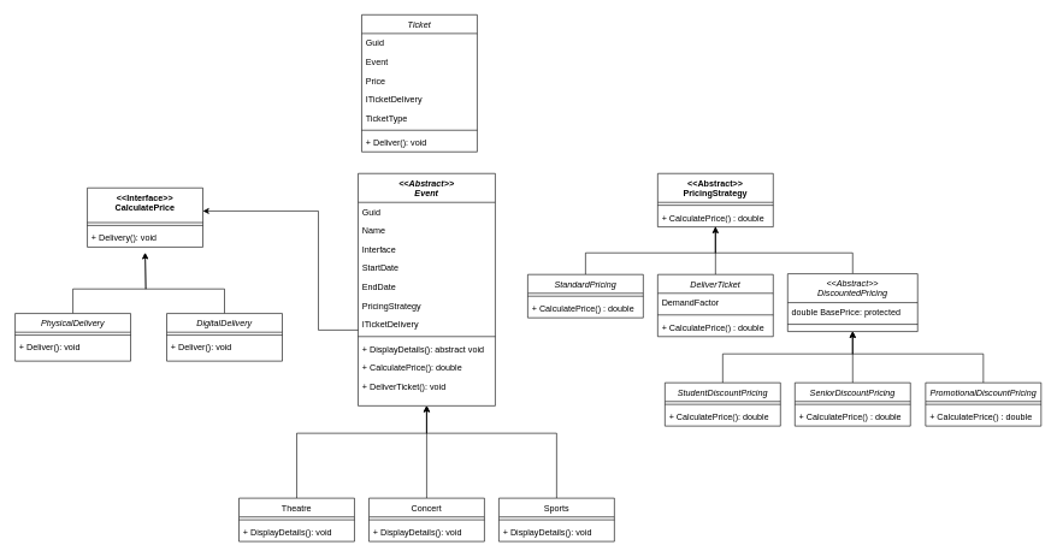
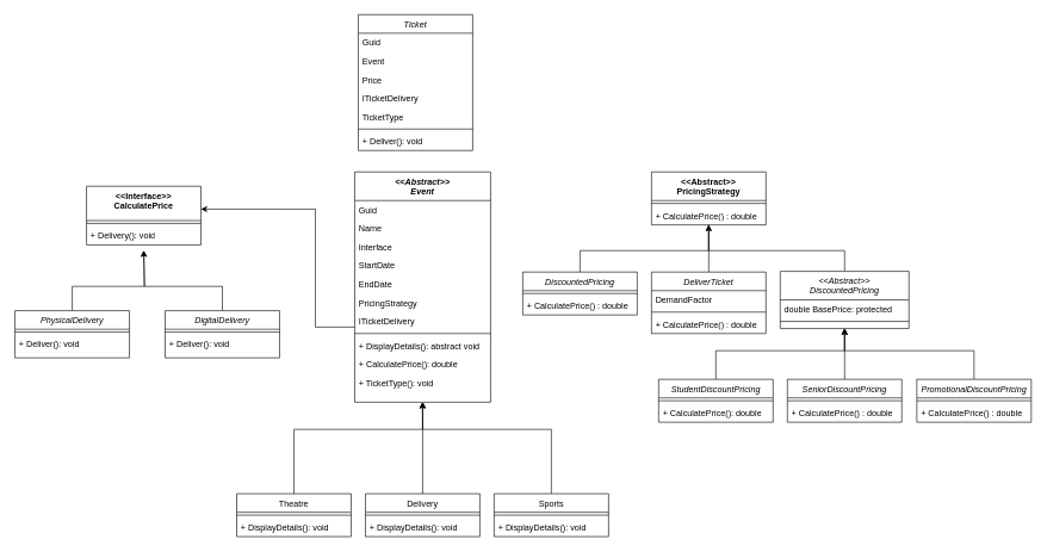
  <mxCell id="0" />
  <mxCell id="1" parent="0" />
  <mxCell id="2" value="&lt;&lt;Abstract&gt;&gt;&#10;Event" style="swimlane;fontStyle=3;align=center;verticalAlign=top;childLayout=stackLayout;horizontal=1;startSize=40;horizontalStack=0;resizeParent=1;resizeLast=0;collapsible=1;marginBottom=0;rounded=0;shadow=0;strokeWidth=1;" parent="1" vertex="1"><mxGeometry x="495" y="240" width="190" height="322" as="geometry"><mxRectangle x="230" y="140" width="160" height="26" as="alternateBounds" /></mxGeometry></mxCell>
  <mxCell id="3" value="Guid" style="text;align=left;verticalAlign=top;spacingLeft=4;spacingRight=4;overflow=hidden;rotatable=0;points=[[0,0.5],[1,0.5]];portConstraint=eastwest;" parent="2" vertex="1"><mxGeometry y="40" width="190" height="26" as="geometry" /></mxCell>
  <mxCell id="4" value="Name" style="text;align=left;verticalAlign=top;spacingLeft=4;spacingRight=4;overflow=hidden;rotatable=0;points=[[0,0.5],[1,0.5]];portConstraint=eastwest;" parent="2" vertex="1"><mxGeometry y="66" width="190" height="26" as="geometry" /></mxCell>
  <mxCell id="5" value="Interface" style="text;align=left;verticalAlign=top;spacingLeft=4;spacingRight=4;overflow=hidden;rotatable=0;points=[[0,0.5],[1,0.5]];portConstraint=eastwest;" parent="2" vertex="1"><mxGeometry y="92" width="190" height="26" as="geometry" /></mxCell>
  <mxCell id="6" value="StartDate" style="text;align=left;verticalAlign=top;spacingLeft=4;spacingRight=4;overflow=hidden;rotatable=0;points=[[0,0.5],[1,0.5]];portConstraint=eastwest;" parent="2" vertex="1"><mxGeometry y="118" width="190" height="26" as="geometry" /></mxCell>
  <mxCell id="7" value="EndDate" style="text;align=left;verticalAlign=top;spacingLeft=4;spacingRight=4;overflow=hidden;rotatable=0;points=[[0,0.5],[1,0.5]];portConstraint=eastwest;" parent="2" vertex="1"><mxGeometry y="144" width="190" height="26" as="geometry" /></mxCell>
  <mxCell id="8" value="PricingStrategy" style="text;align=left;verticalAlign=top;spacingLeft=4;spacingRight=4;overflow=hidden;rotatable=0;points=[[0,0.5],[1,0.5]];portConstraint=eastwest;" parent="2" vertex="1"><mxGeometry y="170" width="190" height="26" as="geometry" /></mxCell>
  <mxCell id="9" value="ITicketDelivery" style="text;align=left;verticalAlign=top;spacingLeft=4;spacingRight=4;overflow=hidden;rotatable=0;points=[[0,0.5],[1,0.5]];portConstraint=eastwest;" parent="2" vertex="1"><mxGeometry y="196" width="190" height="26" as="geometry" /></mxCell>
  <mxCell id="10" value="" style="line;html=1;strokeWidth=1;align=left;verticalAlign=middle;spacingTop=-1;spacingLeft=3;spacingRight=3;rotatable=0;labelPosition=right;points=[];portConstraint=eastwest;" parent="2" vertex="1"><mxGeometry y="222" width="190" height="8" as="geometry" /></mxCell>
  <mxCell id="11" value="+ DisplayDetails(): abstract void" style="text;align=left;verticalAlign=top;spacingLeft=4;spacingRight=4;overflow=hidden;rotatable=0;points=[[0,0.5],[1,0.5]];portConstraint=eastwest;" parent="2" vertex="1"><mxGeometry y="230" width="190" height="26" as="geometry" /></mxCell>
  <mxCell id="12" value="+ CalculatePrice(): double" style="text;align=left;verticalAlign=top;spacingLeft=4;spacingRight=4;overflow=hidden;rotatable=0;points=[[0,0.5],[1,0.5]];portConstraint=eastwest;" parent="2" vertex="1"><mxGeometry y="256" width="190" height="26" as="geometry" /></mxCell>
- <mxCell id="13" value="+ DeliverTicket(): void" style="text;align=left;verticalAlign=top;spacingLeft=4;spacingRight=4;overflow=hidden;rotatable=0;points=[[0,0.5],[1,0.5]];portConstraint=eastwest;" parent="2" vertex="1"><mxGeometry y="282" width="190" height="26" as="geometry" /></mxCell>
+ <mxCell id="13" value="+ TicketType(): void" style="text;align=left;verticalAlign=top;spacingLeft=4;spacingRight=4;overflow=hidden;rotatable=0;points=[[0,0.5],[1,0.5]];portConstraint=eastwest;" parent="2" vertex="1"><mxGeometry y="282" width="190" height="26" as="geometry" /></mxCell>
  <mxCell id="14" style="edgeStyle=orthogonalEdgeStyle;rounded=0;orthogonalLoop=1;jettySize=auto;html=1;entryX=0.5;entryY=1;entryDx=0;entryDy=0;" parent="1" source="15" target="2" edge="1"><mxGeometry relative="1" as="geometry" /></mxCell>
- <mxCell id="15" value="Concert" style="swimlane;fontStyle=0;align=center;verticalAlign=top;childLayout=stackLayout;horizontal=1;startSize=26;horizontalStack=0;resizeParent=1;resizeLast=0;collapsible=1;marginBottom=0;rounded=0;shadow=0;strokeWidth=1;" parent="1" vertex="1"><mxGeometry x="510" y="690" width="160" height="60" as="geometry"><mxRectangle x="130" y="380" width="160" height="26" as="alternateBounds" /></mxGeometry></mxCell>
+ <mxCell id="15" value="Delivery" style="swimlane;fontStyle=0;align=center;verticalAlign=top;childLayout=stackLayout;horizontal=1;startSize=26;horizontalStack=0;resizeParent=1;resizeLast=0;collapsible=1;marginBottom=0;rounded=0;shadow=0;strokeWidth=1;" parent="1" vertex="1"><mxGeometry x="510" y="690" width="160" height="60" as="geometry"><mxRectangle x="130" y="380" width="160" height="26" as="alternateBounds" /></mxGeometry></mxCell>
  <mxCell id="16" value="" style="line;html=1;strokeWidth=1;align=left;verticalAlign=middle;spacingTop=-1;spacingLeft=3;spacingRight=3;rotatable=0;labelPosition=right;points=[];portConstraint=eastwest;" parent="15" vertex="1"><mxGeometry y="26" width="160" height="8" as="geometry" /></mxCell>
  <mxCell id="17" value="+ DisplayDetails(): void" style="text;align=left;verticalAlign=top;spacingLeft=4;spacingRight=4;overflow=hidden;rotatable=0;points=[[0,0.5],[1,0.5]];portConstraint=eastwest;" vertex="1" parent="15"><mxGeometry y="34" width="160" height="26" as="geometry" /></mxCell>
  <mxCell id="18" style="edgeStyle=orthogonalEdgeStyle;rounded=0;orthogonalLoop=1;jettySize=auto;html=1;entryX=0.5;entryY=1;entryDx=0;entryDy=0;" parent="1" source="19" target="2" edge="1"><mxGeometry relative="1" as="geometry"><Array as="points"><mxPoint x="770" y="600" /><mxPoint x="590" y="600" /></Array></mxGeometry></mxCell>
  <mxCell id="19" value="Sports" style="swimlane;fontStyle=0;align=center;verticalAlign=top;childLayout=stackLayout;horizontal=1;startSize=26;horizontalStack=0;resizeParent=1;resizeLast=0;collapsible=1;marginBottom=0;rounded=0;shadow=0;strokeWidth=1;" parent="1" vertex="1"><mxGeometry x="690" y="690" width="160" height="60" as="geometry"><mxRectangle x="340" y="380" width="170" height="26" as="alternateBounds" /></mxGeometry></mxCell>
  <mxCell id="20" value="" style="line;html=1;strokeWidth=1;align=left;verticalAlign=middle;spacingTop=-1;spacingLeft=3;spacingRight=3;rotatable=0;labelPosition=right;points=[];portConstraint=eastwest;" parent="19" vertex="1"><mxGeometry y="26" width="160" height="8" as="geometry" /></mxCell>
  <mxCell id="21" value="+ DisplayDetails(): void" style="text;align=left;verticalAlign=top;spacingLeft=4;spacingRight=4;overflow=hidden;rotatable=0;points=[[0,0.5],[1,0.5]];portConstraint=eastwest;" vertex="1" parent="19"><mxGeometry y="34" width="160" height="26" as="geometry" /></mxCell>
  <mxCell id="22" style="edgeStyle=orthogonalEdgeStyle;rounded=0;orthogonalLoop=1;jettySize=auto;html=1;entryX=0.5;entryY=1;entryDx=0;entryDy=0;" parent="1" source="23" target="2" edge="1"><mxGeometry relative="1" as="geometry"><Array as="points"><mxPoint x="410" y="600" /><mxPoint x="590" y="600" /></Array></mxGeometry></mxCell>
  <mxCell id="23" value="Theatre" style="swimlane;fontStyle=0;align=center;verticalAlign=top;childLayout=stackLayout;horizontal=1;startSize=26;horizontalStack=0;resizeParent=1;resizeLast=0;collapsible=1;marginBottom=0;rounded=0;shadow=0;strokeWidth=1;" parent="1" vertex="1"><mxGeometry x="330" y="690" width="160" height="60" as="geometry"><mxRectangle x="130" y="380" width="160" height="26" as="alternateBounds" /></mxGeometry></mxCell>
  <mxCell id="24" value="" style="line;html=1;strokeWidth=1;align=left;verticalAlign=middle;spacingTop=-1;spacingLeft=3;spacingRight=3;rotatable=0;labelPosition=right;points=[];portConstraint=eastwest;" parent="23" vertex="1"><mxGeometry y="26" width="160" height="8" as="geometry" /></mxCell>
  <mxCell id="25" value="+ DisplayDetails(): void" style="text;align=left;verticalAlign=top;spacingLeft=4;spacingRight=4;overflow=hidden;rotatable=0;points=[[0,0.5],[1,0.5]];portConstraint=eastwest;" vertex="1" parent="23"><mxGeometry y="34" width="160" height="26" as="geometry" /></mxCell>
  <mxCell id="26" style="edgeStyle=orthogonalEdgeStyle;rounded=0;orthogonalLoop=1;jettySize=auto;html=1;endArrow=none;" parent="1" source="27" target="45" edge="1"><mxGeometry relative="1" as="geometry"><Array as="points"><mxPoint x="810" y="350" /><mxPoint x="990" y="350" /></Array></mxGeometry></mxCell>
- <mxCell id="27" value="StandardPricing" style="swimlane;fontStyle=2;align=center;verticalAlign=top;childLayout=stackLayout;horizontal=1;startSize=26;horizontalStack=0;resizeParent=1;resizeLast=0;collapsible=1;marginBottom=0;rounded=0;shadow=0;strokeWidth=1;" parent="1" vertex="1"><mxGeometry x="730" y="380" width="160" height="60" as="geometry"><mxRectangle x="230" y="140" width="160" height="26" as="alternateBounds" /></mxGeometry></mxCell>
+ <mxCell id="27" value="DiscountedPricing" style="swimlane;fontStyle=2;align=center;verticalAlign=top;childLayout=stackLayout;horizontal=1;startSize=26;horizontalStack=0;resizeParent=1;resizeLast=0;collapsible=1;marginBottom=0;rounded=0;shadow=0;strokeWidth=1;" parent="1" vertex="1"><mxGeometry x="730" y="380" width="160" height="60" as="geometry"><mxRectangle x="230" y="140" width="160" height="26" as="alternateBounds" /></mxGeometry></mxCell>
  <mxCell id="28" value="" style="line;html=1;strokeWidth=1;align=left;verticalAlign=middle;spacingTop=-1;spacingLeft=3;spacingRight=3;rotatable=0;labelPosition=right;points=[];portConstraint=eastwest;" parent="27" vertex="1"><mxGeometry y="26" width="160" height="8" as="geometry" /></mxCell>
  <mxCell id="29" value="+ CalculatePrice() : double" style="text;strokeColor=none;fillColor=none;align=left;verticalAlign=top;spacingLeft=4;spacingRight=4;overflow=hidden;rotatable=0;points=[[0,0.5],[1,0.5]];portConstraint=eastwest;whiteSpace=wrap;html=1;" parent="27" vertex="1"><mxGeometry y="34" width="160" height="26" as="geometry" /></mxCell>
  <mxCell id="30" style="edgeStyle=orthogonalEdgeStyle;rounded=0;orthogonalLoop=1;jettySize=auto;html=1;" parent="1" source="31" target="47" edge="1"><mxGeometry relative="1" as="geometry"><Array as="points"><mxPoint x="1180" y="350" /><mxPoint x="990" y="350" /></Array></mxGeometry></mxCell>
  <mxCell id="31" value="&lt;&lt;Abstract&gt;&gt;&#10;DiscountedPricing" style="swimlane;fontStyle=2;align=center;verticalAlign=top;childLayout=stackLayout;horizontal=1;startSize=40;horizontalStack=0;resizeParent=1;resizeLast=0;collapsible=1;marginBottom=0;rounded=0;shadow=0;strokeWidth=1;" parent="1" vertex="1"><mxGeometry x="1090" y="379" width="180" height="80" as="geometry"><mxRectangle x="230" y="140" width="160" height="26" as="alternateBounds" /></mxGeometry></mxCell>
  <mxCell id="32" value="double BasePrice: protected" style="text;align=left;verticalAlign=top;spacingLeft=4;spacingRight=4;overflow=hidden;rotatable=0;points=[[0,0.5],[1,0.5]];portConstraint=eastwest;" parent="31" vertex="1"><mxGeometry y="40" width="180" height="26" as="geometry" /></mxCell>
  <mxCell id="33" value="" style="line;html=1;strokeWidth=1;align=left;verticalAlign=middle;spacingTop=-1;spacingLeft=3;spacingRight=3;rotatable=0;labelPosition=right;points=[];portConstraint=eastwest;" parent="31" vertex="1"><mxGeometry y="66" width="180" height="8" as="geometry" /></mxCell>
  <mxCell id="34" style="edgeStyle=orthogonalEdgeStyle;rounded=0;orthogonalLoop=1;jettySize=auto;html=1;" parent="1" source="35" edge="1"><mxGeometry relative="1" as="geometry"><mxPoint y="350" as="targetPoint" x="200" /><Array as="points"><mxPoint x="100" y="400" /><mxPoint x="201" y="400" /></Array></mxGeometry></mxCell>
  <mxCell id="35" value="PhysicalDelivery" style="swimlane;fontStyle=2;align=center;verticalAlign=top;childLayout=stackLayout;horizontal=1;startSize=26;horizontalStack=0;resizeParent=1;resizeLast=0;collapsible=1;marginBottom=0;rounded=0;shadow=0;strokeWidth=1;" parent="1" vertex="1"><mxGeometry x="20" y="434" width="160" height="66" as="geometry"><mxRectangle x="230" y="140" width="160" height="26" as="alternateBounds" /></mxGeometry></mxCell>
  <mxCell id="36" value="" style="line;html=1;strokeWidth=1;align=left;verticalAlign=middle;spacingTop=-1;spacingLeft=3;spacingRight=3;rotatable=0;labelPosition=right;points=[];portConstraint=eastwest;" parent="35" vertex="1"><mxGeometry y="26" width="160" height="8" as="geometry" /></mxCell>
  <mxCell id="37" value="+ Deliver(): void" style="text;align=left;verticalAlign=top;spacingLeft=4;spacingRight=4;overflow=hidden;rotatable=0;points=[[0,0.5],[1,0.5]];portConstraint=eastwest;" parent="35" vertex="1"><mxGeometry y="34" width="160" height="26" as="geometry" /></mxCell>
  <mxCell id="38" style="edgeStyle=orthogonalEdgeStyle;rounded=0;orthogonalLoop=1;jettySize=auto;html=1;" parent="1" source="39" edge="1"><mxGeometry relative="1" as="geometry"><mxPoint y="350" as="targetPoint" x="200" /><Array as="points"><mxPoint x="310" y="400" /><mxPoint x="201" y="400" /></Array></mxGeometry></mxCell>
  <mxCell id="39" value="DigitalDelivery" style="swimlane;fontStyle=2;align=center;verticalAlign=top;childLayout=stackLayout;horizontal=1;startSize=26;horizontalStack=0;resizeParent=1;resizeLast=0;collapsible=1;marginBottom=0;rounded=0;shadow=0;strokeWidth=1;" parent="1" vertex="1"><mxGeometry x="230" y="434" width="160" height="66" as="geometry"><mxRectangle x="230" y="140" width="160" height="26" as="alternateBounds" /></mxGeometry></mxCell>
  <mxCell id="40" value="" style="line;html=1;strokeWidth=1;align=left;verticalAlign=middle;spacingTop=-1;spacingLeft=3;spacingRight=3;rotatable=0;labelPosition=right;points=[];portConstraint=eastwest;" parent="39" vertex="1"><mxGeometry y="26" width="160" height="8" as="geometry" /></mxCell>
  <mxCell id="41" value="+ Deliver(): void" style="text;align=left;verticalAlign=top;spacingLeft=4;spacingRight=4;overflow=hidden;rotatable=0;points=[[0,0.5],[1,0.5]];portConstraint=eastwest;" parent="39" vertex="1"><mxGeometry y="34" width="160" height="26" as="geometry" /></mxCell>
  <mxCell id="42" value="&amp;lt;&amp;lt;Interface&amp;gt;&amp;gt;&lt;div&gt;CalculatePrice&lt;/div&gt;" style="swimlane;fontStyle=1;align=center;verticalAlign=top;childLayout=stackLayout;horizontal=1;startSize=48;horizontalStack=0;resizeParent=1;resizeParentMax=0;resizeLast=0;collapsible=1;marginBottom=0;whiteSpace=wrap;html=1;" parent="1" vertex="1"><mxGeometry x="120" y="260" width="160" height="82" as="geometry" /></mxCell>
  <mxCell id="43" value="" style="line;strokeWidth=1;fillColor=none;align=left;verticalAlign=middle;spacingTop=-1;spacingLeft=3;spacingRight=3;rotatable=0;labelPosition=right;points=[];portConstraint=eastwest;strokeColor=inherit;" parent="42" vertex="1"><mxGeometry y="48" width="160" height="8" as="geometry" /></mxCell>
  <mxCell id="44" value="+ Delivery(): void" style="text;strokeColor=none;fillColor=none;align=left;verticalAlign=top;spacingLeft=4;spacingRight=4;overflow=hidden;rotatable=0;points=[[0,0.5],[1,0.5]];portConstraint=eastwest;whiteSpace=wrap;html=1;" parent="42" vertex="1"><mxGeometry y="56" width="160" height="26" as="geometry" /></mxCell>
  <mxCell id="45" value="&amp;lt;&amp;lt;Abstract&amp;gt;&amp;gt;&lt;div&gt;PricingStrategy&lt;/div&gt;" style="swimlane;fontStyle=1;align=center;verticalAlign=top;childLayout=stackLayout;horizontal=1;startSize=40;horizontalStack=0;resizeParent=1;resizeParentMax=0;resizeLast=0;collapsible=1;marginBottom=0;whiteSpace=wrap;html=1;" parent="1" vertex="1"><mxGeometry x="910" y="240" width="160" height="74" as="geometry" /></mxCell>
  <mxCell id="46" value="" style="line;strokeWidth=1;fillColor=none;align=left;verticalAlign=middle;spacingTop=-1;spacingLeft=3;spacingRight=3;rotatable=0;labelPosition=right;points=[];portConstraint=eastwest;strokeColor=inherit;" parent="45" vertex="1"><mxGeometry y="40" width="160" height="8" as="geometry" /></mxCell>
  <mxCell id="47" value="+ CalculatePrice() : double" style="text;strokeColor=none;fillColor=none;align=left;verticalAlign=top;spacingLeft=4;spacingRight=4;overflow=hidden;rotatable=0;points=[[0,0.5],[1,0.5]];portConstraint=eastwest;whiteSpace=wrap;html=1;" parent="45" vertex="1"><mxGeometry y="48" width="160" height="26" as="geometry" /></mxCell>
  <mxCell id="48" style="edgeStyle=orthogonalEdgeStyle;rounded=0;orthogonalLoop=1;jettySize=auto;html=1;entryX=1;entryY=0.39;entryDx=0;entryDy=0;entryPerimeter=0;" parent="1" source="9" target="42" edge="1"><mxGeometry relative="1" as="geometry"><Array as="points"><mxPoint x="440" y="457" /><mxPoint x="440" y="292" /></Array></mxGeometry></mxCell>
  <mxCell id="49" style="edgeStyle=orthogonalEdgeStyle;rounded=0;orthogonalLoop=1;jettySize=auto;html=1;" parent="1" source="50" target="47" edge="1"><mxGeometry relative="1" as="geometry"><mxPoint x="990" y="320" as="targetPoint" /><Array as="points"><mxPoint x="990" y="320" /><mxPoint x="990" y="320" /></Array></mxGeometry></mxCell>
  <mxCell id="50" value="DeliverTicket" style="swimlane;fontStyle=2;align=center;verticalAlign=top;childLayout=stackLayout;horizontal=1;startSize=26;horizontalStack=0;resizeParent=1;resizeLast=0;collapsible=1;marginBottom=0;rounded=0;shadow=0;strokeWidth=1;" parent="1" vertex="1"><mxGeometry x="910" y="380" width="160" height="86" as="geometry"><mxRectangle x="230" y="140" width="160" height="26" as="alternateBounds" /></mxGeometry></mxCell>
  <mxCell id="51" value="DemandFactor" style="text;align=left;verticalAlign=top;spacingLeft=4;spacingRight=4;overflow=hidden;rotatable=0;points=[[0,0.5],[1,0.5]];portConstraint=eastwest;" parent="50" vertex="1"><mxGeometry y="26" width="160" height="26" as="geometry" /></mxCell>
  <mxCell id="52" value="" style="line;html=1;strokeWidth=1;align=left;verticalAlign=middle;spacingTop=-1;spacingLeft=3;spacingRight=3;rotatable=0;labelPosition=right;points=[];portConstraint=eastwest;" parent="50" vertex="1"><mxGeometry y="52" width="160" height="8" as="geometry" /></mxCell>
  <mxCell id="53" value="+ CalculatePrice() : double" style="text;strokeColor=none;fillColor=none;align=left;verticalAlign=top;spacingLeft=4;spacingRight=4;overflow=hidden;rotatable=0;points=[[0,0.5],[1,0.5]];portConstraint=eastwest;whiteSpace=wrap;html=1;" parent="50" vertex="1"><mxGeometry y="60" width="160" height="26" as="geometry" /></mxCell>
  <mxCell id="54" style="edgeStyle=orthogonalEdgeStyle;rounded=0;orthogonalLoop=1;jettySize=auto;html=1;entryX=0.5;entryY=1;entryDx=0;entryDy=0;" parent="1" source="55" target="31" edge="1"><mxGeometry relative="1" as="geometry"><Array as="points"><mxPoint x="1000" y="490" /><mxPoint x="1180" y="490" /></Array></mxGeometry></mxCell>
  <mxCell id="55" value="StudentDiscountPricing" style="swimlane;fontStyle=2;align=center;verticalAlign=top;childLayout=stackLayout;horizontal=1;startSize=26;horizontalStack=0;resizeParent=1;resizeLast=0;collapsible=1;marginBottom=0;rounded=0;shadow=0;strokeWidth=1;" parent="1" vertex="1"><mxGeometry x="920" y="530" width="160" height="60" as="geometry"><mxRectangle x="230" y="140" width="160" height="26" as="alternateBounds" /></mxGeometry></mxCell>
  <mxCell id="56" value="" style="line;html=1;strokeWidth=1;align=left;verticalAlign=middle;spacingTop=-1;spacingLeft=3;spacingRight=3;rotatable=0;labelPosition=right;points=[];portConstraint=eastwest;" parent="55" vertex="1"><mxGeometry y="26" width="160" height="8" as="geometry" /></mxCell>
  <mxCell id="57" value="+ CalculatePrice(): double" style="text;strokeColor=none;fillColor=none;align=left;verticalAlign=top;spacingLeft=4;spacingRight=4;overflow=hidden;rotatable=0;points=[[0,0.5],[1,0.5]];portConstraint=eastwest;whiteSpace=wrap;html=1;" parent="55" vertex="1"><mxGeometry y="34" width="160" height="26" as="geometry" /></mxCell>
  <mxCell id="58" style="edgeStyle=orthogonalEdgeStyle;rounded=0;orthogonalLoop=1;jettySize=auto;html=1;entryX=0.5;entryY=1;entryDx=0;entryDy=0;" parent="1" source="59" target="31" edge="1"><mxGeometry relative="1" as="geometry" /></mxCell>
  <mxCell id="59" value="SeniorDiscountPricing" style="swimlane;fontStyle=2;align=center;verticalAlign=top;childLayout=stackLayout;horizontal=1;startSize=26;horizontalStack=0;resizeParent=1;resizeLast=0;collapsible=1;marginBottom=0;rounded=0;shadow=0;strokeWidth=1;" parent="1" vertex="1"><mxGeometry x="1100" y="530" width="160" height="60" as="geometry"><mxRectangle x="230" y="140" width="160" height="26" as="alternateBounds" /></mxGeometry></mxCell>
  <mxCell id="60" value="" style="line;html=1;strokeWidth=1;align=left;verticalAlign=middle;spacingTop=-1;spacingLeft=3;spacingRight=3;rotatable=0;labelPosition=right;points=[];portConstraint=eastwest;" parent="59" vertex="1"><mxGeometry y="26" width="160" height="8" as="geometry" /></mxCell>
  <mxCell id="61" value="+ CalculatePrice() : double" style="text;strokeColor=none;fillColor=none;align=left;verticalAlign=top;spacingLeft=4;spacingRight=4;overflow=hidden;rotatable=0;points=[[0,0.5],[1,0.5]];portConstraint=eastwest;whiteSpace=wrap;html=1;" parent="59" vertex="1"><mxGeometry y="34" width="160" height="26" as="geometry" /></mxCell>
  <mxCell id="62" style="edgeStyle=orthogonalEdgeStyle;rounded=0;orthogonalLoop=1;jettySize=auto;html=1;entryX=0.5;entryY=1;entryDx=0;entryDy=0;" parent="1" source="63" target="31" edge="1"><mxGeometry relative="1" as="geometry"><Array as="points"><mxPoint x="1361" y="490" /><mxPoint x="1180" y="490" /></Array></mxGeometry></mxCell>
  <mxCell id="63" value="PromotionalDiscountPricing" style="swimlane;fontStyle=2;align=center;verticalAlign=top;childLayout=stackLayout;horizontal=1;startSize=26;horizontalStack=0;resizeParent=1;resizeLast=0;collapsible=1;marginBottom=0;rounded=0;shadow=0;strokeWidth=1;" parent="1" vertex="1"><mxGeometry x="1281" y="530" width="160" height="60" as="geometry"><mxRectangle x="230" y="140" width="160" height="26" as="alternateBounds" /></mxGeometry></mxCell>
  <mxCell id="64" value="" style="line;html=1;strokeWidth=1;align=left;verticalAlign=middle;spacingTop=-1;spacingLeft=3;spacingRight=3;rotatable=0;labelPosition=right;points=[];portConstraint=eastwest;" parent="63" vertex="1"><mxGeometry y="26" width="160" height="8" as="geometry" /></mxCell>
  <mxCell id="65" value="+ CalculatePrice() : double" style="text;strokeColor=none;fillColor=none;align=left;verticalAlign=top;spacingLeft=4;spacingRight=4;overflow=hidden;rotatable=0;points=[[0,0.5],[1,0.5]];portConstraint=eastwest;whiteSpace=wrap;html=1;" parent="63" vertex="1"><mxGeometry y="34" width="160" height="26" as="geometry" /></mxCell>
  <mxCell id="66" value="Ticket" style="swimlane;fontStyle=2;align=center;verticalAlign=top;childLayout=stackLayout;horizontal=1;startSize=26;horizontalStack=0;resizeParent=1;resizeLast=0;collapsible=1;marginBottom=0;rounded=0;shadow=0;strokeWidth=1;" vertex="1" parent="1"><mxGeometry x="500" y="20" width="160" height="190" as="geometry"><mxRectangle x="230" y="140" width="160" height="26" as="alternateBounds" /></mxGeometry></mxCell>
  <mxCell id="67" value="Guid" style="text;align=left;verticalAlign=top;spacingLeft=4;spacingRight=4;overflow=hidden;rotatable=0;points=[[0,0.5],[1,0.5]];portConstraint=eastwest;" vertex="1" parent="66"><mxGeometry y="26" width="160" height="26" as="geometry" /></mxCell>
  <mxCell id="68" value="Event" style="text;align=left;verticalAlign=top;spacingLeft=4;spacingRight=4;overflow=hidden;rotatable=0;points=[[0,0.5],[1,0.5]];portConstraint=eastwest;" vertex="1" parent="66"><mxGeometry y="52" width="160" height="26" as="geometry" /></mxCell>
  <mxCell id="69" value="Price" style="text;align=left;verticalAlign=top;spacingLeft=4;spacingRight=4;overflow=hidden;rotatable=0;points=[[0,0.5],[1,0.5]];portConstraint=eastwest;" vertex="1" parent="66"><mxGeometry y="78" width="160" height="26" as="geometry" /></mxCell>
  <mxCell id="70" value="ITicketDelivery" style="text;align=left;verticalAlign=top;spacingLeft=4;spacingRight=4;overflow=hidden;rotatable=0;points=[[0,0.5],[1,0.5]];portConstraint=eastwest;" vertex="1" parent="66"><mxGeometry y="104" width="160" height="26" as="geometry" /></mxCell>
  <mxCell id="71" value="TicketType" style="text;align=left;verticalAlign=top;spacingLeft=4;spacingRight=4;overflow=hidden;rotatable=0;points=[[0,0.5],[1,0.5]];portConstraint=eastwest;" vertex="1" parent="66"><mxGeometry y="130" width="160" height="26" as="geometry" /></mxCell>
  <mxCell id="72" value="" style="line;html=1;strokeWidth=1;align=left;verticalAlign=middle;spacingTop=-1;spacingLeft=3;spacingRight=3;rotatable=0;labelPosition=right;points=[];portConstraint=eastwest;" vertex="1" parent="66"><mxGeometry y="156" width="160" height="8" as="geometry" /></mxCell>
  <mxCell id="73" value="+ Deliver(): void" style="text;align=left;verticalAlign=top;spacingLeft=4;spacingRight=4;overflow=hidden;rotatable=0;points=[[0,0.5],[1,0.5]];portConstraint=eastwest;" vertex="1" parent="66"><mxGeometry y="164" width="160" height="26" as="geometry" /></mxCell>
